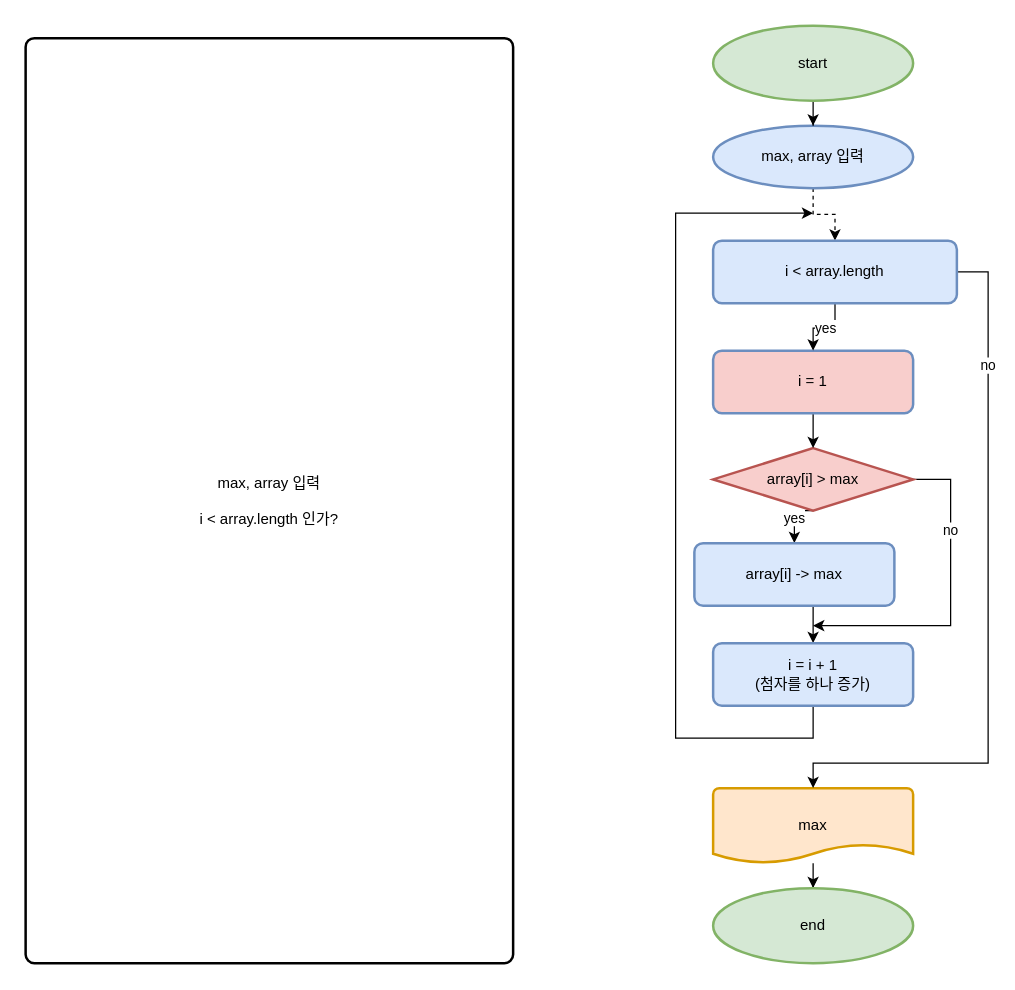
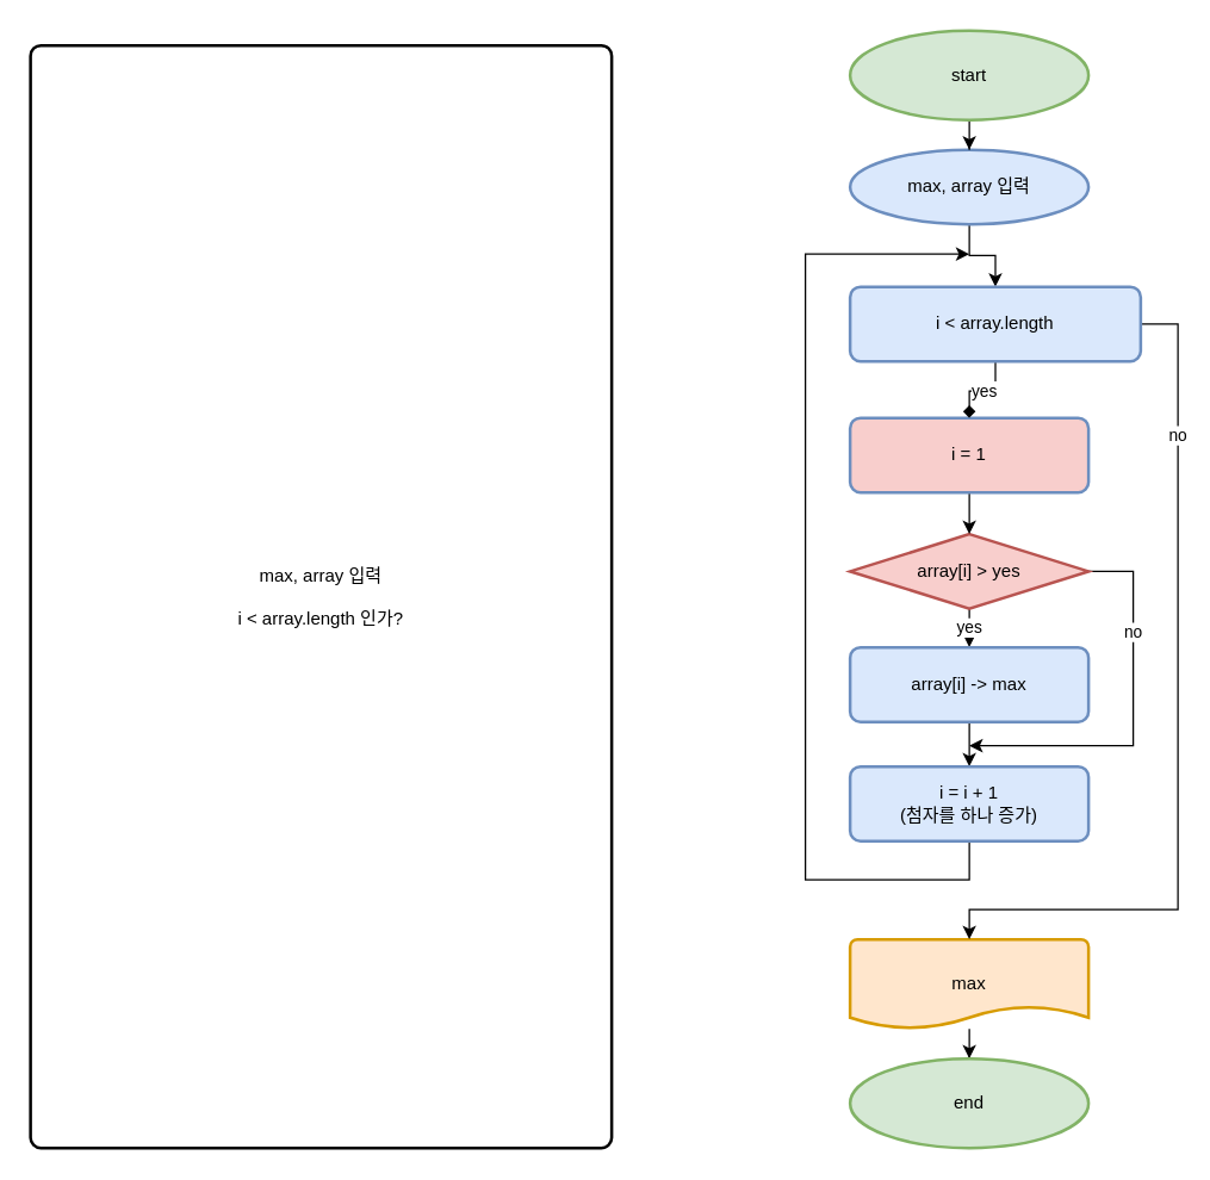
  <mxCell id="0" />
  <mxCell id="1" parent="0" />
  <mxCell id="2" value="yes" style="edgeStyle=orthogonalEdgeStyle;rounded=0;orthogonalLoop=1;jettySize=auto;html=1;exitX=0.5;exitY=1;exitDx=0;exitDy=0;exitPerimeter=0;entryX=0.5;entryY=0;entryDx=0;entryDy=0;" edge="1" parent="1" source="4" target="6"><mxGeometry relative="1" as="geometry" /></mxCell>
  <mxCell id="3" value="no" style="edgeStyle=orthogonalEdgeStyle;rounded=0;orthogonalLoop=1;jettySize=auto;html=1;" edge="1" parent="1" source="4"><mxGeometry x="-0.444" relative="1" as="geometry"><mxPoint x="650" y="500" as="targetPoint" /><Array as="points"><mxPoint x="760" y="383" /><mxPoint x="760" y="500" /></Array><mxPoint as="offset" /></mxGeometry></mxCell>
- <mxCell id="4" value="array[i] &amp;gt; max" style="strokeWidth=2;html=1;shape=mxgraph.flowchart.decision;whiteSpace=wrap;fillColor=#f8cecc;strokeColor=#b85450;" vertex="1" parent="1"><mxGeometry x="570" y="358" width="160" height="50" as="geometry" /></mxCell>
+ <mxCell id="4" value="array[i] &amp;gt; yes" style="strokeWidth=2;html=1;shape=mxgraph.flowchart.decision;whiteSpace=wrap;fillColor=#f8cecc;strokeColor=#b85450;" vertex="1" parent="1"><mxGeometry x="570" y="358" width="160" height="50" as="geometry" /></mxCell>
  <mxCell id="5" style="edgeStyle=orthogonalEdgeStyle;rounded=0;orthogonalLoop=1;jettySize=auto;html=1;exitX=0.5;exitY=1;exitDx=0;exitDy=0;entryX=0.5;entryY=0;entryDx=0;entryDy=0;" edge="1" parent="1" source="6" target="8"><mxGeometry relative="1" as="geometry" /></mxCell>
- <mxCell id="6" value="array[i] -&amp;gt; max" style="rounded=1;whiteSpace=wrap;html=1;absoluteArcSize=1;arcSize=14;strokeWidth=2;fillColor=#dae8fc;strokeColor=#6c8ebf;" vertex="1" parent="1"><mxGeometry x="555" y="434" width="160" height="50" as="geometry" /></mxCell>
+ <mxCell id="6" value="array[i] -&amp;gt; max" style="rounded=1;whiteSpace=wrap;html=1;absoluteArcSize=1;arcSize=14;strokeWidth=2;fillColor=#dae8fc;strokeColor=#6c8ebf;" vertex="1" parent="1"><mxGeometry x="570" y="434" width="160" height="50" as="geometry" /></mxCell>
  <mxCell id="7" style="edgeStyle=orthogonalEdgeStyle;rounded=0;orthogonalLoop=1;jettySize=auto;html=1;" edge="1" parent="1" source="8"><mxGeometry relative="1" as="geometry"><mxPoint x="650" y="170" as="targetPoint" /><Array as="points"><mxPoint x="650" y="590" /><mxPoint x="540" y="590" /><mxPoint x="540" y="170" /></Array></mxGeometry></mxCell>
  <mxCell id="8" value="i = i + 1&lt;br&gt;(첨자를 하나 증가)" style="rounded=1;whiteSpace=wrap;html=1;absoluteArcSize=1;arcSize=14;strokeWidth=2;fillColor=#dae8fc;strokeColor=#6c8ebf;" vertex="1" parent="1"><mxGeometry x="570" y="514" width="160" height="50" as="geometry" /></mxCell>
  <mxCell id="9" style="edgeStyle=orthogonalEdgeStyle;rounded=0;orthogonalLoop=1;jettySize=auto;html=1;exitX=0.5;exitY=1;exitDx=0;exitDy=0;entryX=0.5;entryY=0;entryDx=0;entryDy=0;entryPerimeter=0;" edge="1" parent="1" source="10" target="4"><mxGeometry relative="1" as="geometry" /></mxCell>
  <mxCell id="10" value="i = 1" style="rounded=1;whiteSpace=wrap;html=1;absoluteArcSize=1;arcSize=14;strokeWidth=2;fillColor=#f8cecc;strokeColor=#6c8ebf;" vertex="1" parent="1"><mxGeometry x="570" y="280" width="160" height="50" as="geometry" /></mxCell>
- <mxCell id="11" style="edgeStyle=orthogonalEdgeStyle;rounded=0;orthogonalLoop=1;jettySize=auto;html=1;exitX=0.5;exitY=1;exitDx=0;exitDy=0;entryX=0.5;entryY=0;entryDx=0;entryDy=0;dashed=1;" edge="1" parent="1" source="12" target="20"><mxGeometry relative="1" as="geometry" /></mxCell>
+ <mxCell id="11" style="edgeStyle=orthogonalEdgeStyle;rounded=0;orthogonalLoop=1;jettySize=auto;html=1;exitX=0.5;exitY=1;exitDx=0;exitDy=0;entryX=0.5;entryY=0;entryDx=0;entryDy=0;" edge="1" parent="1" source="12" target="20"><mxGeometry relative="1" as="geometry" /></mxCell>
  <mxCell id="12" value="max, array 입력" style="ellipse;whiteSpace=wrap;html=1;absoluteArcSize=1;arcSize=14;strokeWidth=2;fillColor=#dae8fc;strokeColor=#6c8ebf;" vertex="1" parent="1"><mxGeometry x="570" y="100" width="160" height="50" as="geometry" /></mxCell>
  <mxCell id="13" style="edgeStyle=orthogonalEdgeStyle;rounded=0;orthogonalLoop=1;jettySize=auto;html=1;exitX=0.5;exitY=1;exitDx=0;exitDy=0;exitPerimeter=0;" edge="1" parent="1" source="14" target="12"><mxGeometry relative="1" as="geometry" /></mxCell>
  <mxCell id="14" value="start" style="strokeWidth=2;html=1;shape=mxgraph.flowchart.start_1;whiteSpace=wrap;fillColor=#d5e8d4;strokeColor=#82b366;" vertex="1" parent="1"><mxGeometry x="570" y="20" width="160" height="60" as="geometry" /></mxCell>
  <mxCell id="15" style="edgeStyle=orthogonalEdgeStyle;rounded=0;orthogonalLoop=1;jettySize=auto;html=1;entryX=0.5;entryY=0;entryDx=0;entryDy=0;entryPerimeter=0;" edge="1" parent="1" source="16" target="17"><mxGeometry relative="1" as="geometry" /></mxCell>
  <mxCell id="16" value="max" style="strokeWidth=2;html=1;shape=mxgraph.flowchart.document2;whiteSpace=wrap;size=0.25;fillColor=#ffe6cc;strokeColor=#d79b00;" vertex="1" parent="1"><mxGeometry x="570" y="630" width="160" height="60" as="geometry" /></mxCell>
  <mxCell id="17" value="end" style="strokeWidth=2;html=1;shape=mxgraph.flowchart.start_1;whiteSpace=wrap;fillColor=#d5e8d4;strokeColor=#82b366;" vertex="1" parent="1"><mxGeometry x="570" y="710" width="160" height="60" as="geometry" /></mxCell>
- <mxCell id="18" value="yes" style="edgeStyle=orthogonalEdgeStyle;rounded=0;orthogonalLoop=1;jettySize=auto;html=1;exitX=0.5;exitY=1;exitDx=0;exitDy=0;entryX=0.5;entryY=0;entryDx=0;entryDy=0;" edge="1" parent="1" source="20" target="10"><mxGeometry relative="1" as="geometry" /></mxCell>
+ <mxCell id="18" value="yes" style="edgeStyle=orthogonalEdgeStyle;rounded=0;orthogonalLoop=1;jettySize=auto;html=1;exitX=0.5;exitY=1;exitDx=0;exitDy=0;entryX=0.5;entryY=0;entryDx=0;entryDy=0;endArrow=diamond;" edge="1" parent="1" source="20" target="10"><mxGeometry relative="1" as="geometry" /></mxCell>
  <mxCell id="19" value="no" style="edgeStyle=orthogonalEdgeStyle;rounded=0;orthogonalLoop=1;jettySize=auto;html=1;exitX=1;exitY=0.5;exitDx=0;exitDy=0;entryX=0.5;entryY=0;entryDx=0;entryDy=0;entryPerimeter=0;" edge="1" parent="1" source="20" target="16"><mxGeometry x="-0.654" relative="1" as="geometry"><Array as="points"><mxPoint x="790" y="217" /><mxPoint x="790" y="610" /><mxPoint x="650" y="610" /></Array><mxPoint as="offset" /></mxGeometry></mxCell>
  <mxCell id="20" value="i &amp;lt; array.length" style="rounded=1;whiteSpace=wrap;html=1;absoluteArcSize=1;arcSize=14;strokeWidth=2;fillColor=#dae8fc;strokeColor=#6c8ebf;" vertex="1" parent="1"><mxGeometry x="570" y="192" width="195" height="50" as="geometry" /></mxCell>
  <mxCell id="21" value="max, array 입력&lt;br&gt;&lt;br&gt;i &amp;lt; array.length 인가?" style="rounded=1;whiteSpace=wrap;html=1;absoluteArcSize=1;arcSize=14;strokeWidth=2;" vertex="1" parent="1"><mxGeometry x="20" y="30" width="390" height="740" as="geometry" /></mxCell>
